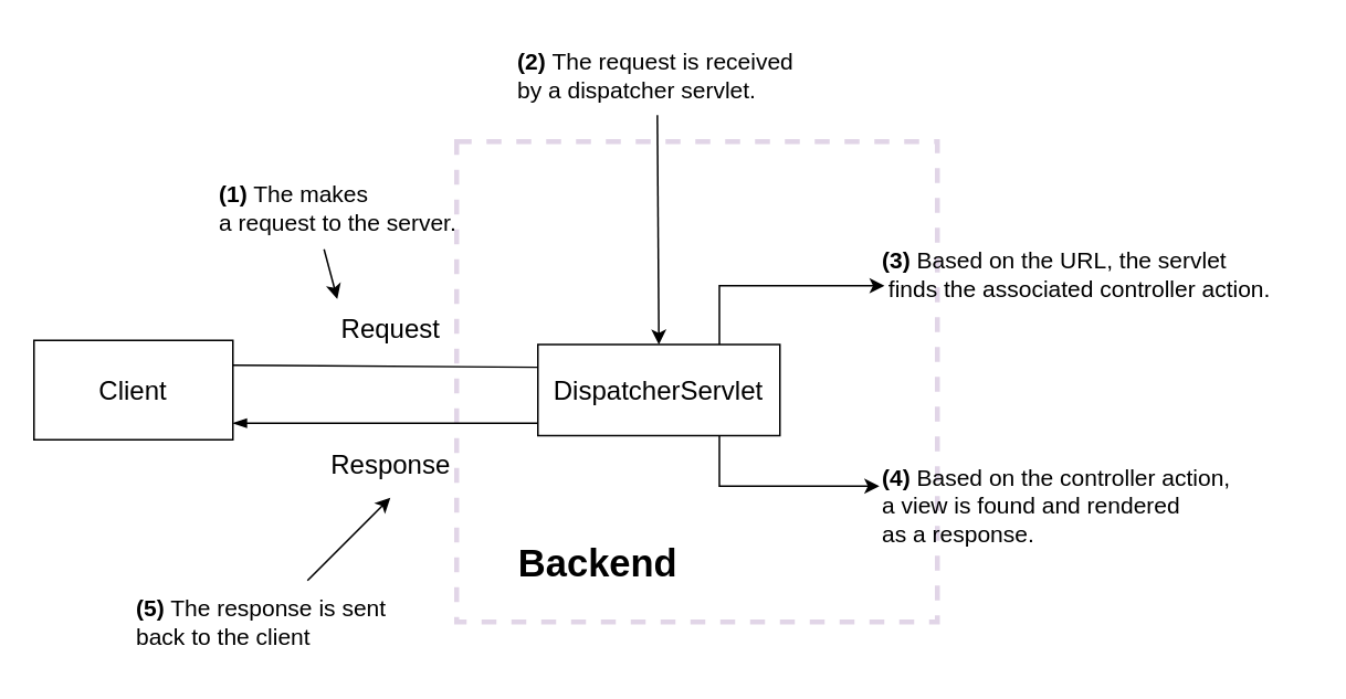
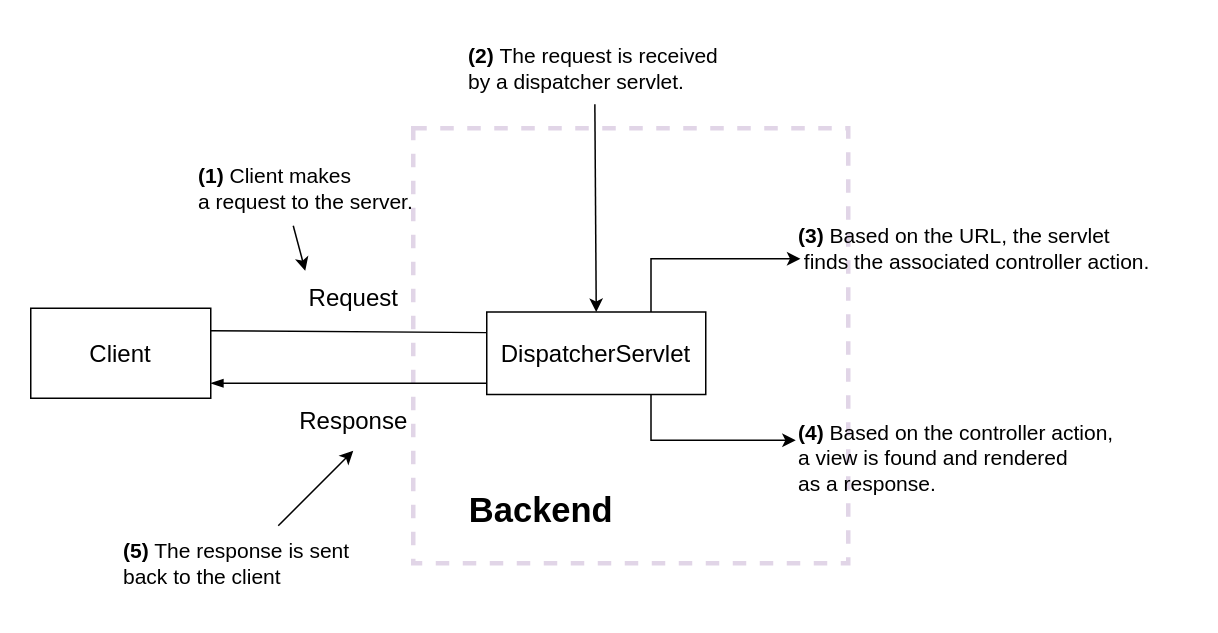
  <mxCell id="0" />
  <mxCell id="1" parent="0" />
  <mxCell id="2" value="Client" style="rounded=0;whiteSpace=wrap;html=1;fontSize=16;" parent="1" vertex="1"><mxGeometry x="20" y="205" width="120" height="60" as="geometry" /></mxCell>
  <mxCell id="3" value="" style="whiteSpace=wrap;html=1;aspect=fixed;fillColor=none;fontColor=#333333;strokeColor=#E1D5E7;dashed=1;strokeWidth=3;" parent="1" vertex="1"><mxGeometry x="275" y="85" width="290" height="290" as="geometry" /></mxCell>
  <mxCell id="4" style="edgeStyle=orthogonalEdgeStyle;rounded=0;orthogonalLoop=1;jettySize=auto;html=1;entryX=0;entryY=0.3;entryDx=0;entryDy=0;entryPerimeter=0;exitX=0.75;exitY=1;exitDx=0;exitDy=0;" edge="1" parent="1" source="6" target="15"><mxGeometry relative="1" as="geometry" /></mxCell>
  <mxCell id="5" style="edgeStyle=orthogonalEdgeStyle;rounded=0;orthogonalLoop=1;jettySize=auto;html=1;exitX=0.75;exitY=0;exitDx=0;exitDy=0;entryX=0.012;entryY=0.64;entryDx=0;entryDy=0;entryPerimeter=0;" edge="1" parent="1" source="6" target="14"><mxGeometry relative="1" as="geometry"><mxPoint x="530" y="152" as="targetPoint" /><Array as="points"><mxPoint x="434" y="172" /></Array></mxGeometry></mxCell>
  <mxCell id="6" value="DispatcherServlet" style="rounded=0;whiteSpace=wrap;html=1;fontSize=16;" parent="1" vertex="1"><mxGeometry x="324" y="207.5" width="146" height="55" as="geometry" /></mxCell>
  <mxCell id="7" value="" style="endArrow=none;html=1;rounded=0;exitX=1;exitY=0.25;exitDx=0;exitDy=0;entryX=0;entryY=0.25;entryDx=0;entryDy=0;fontSize=16;" parent="1" source="2" target="6" edge="1"><mxGeometry width="50" height="50" relative="1" as="geometry"><mxPoint x="180" y="235" as="sourcePoint" /><mxPoint x="230" y="185" as="targetPoint" /></mxGeometry></mxCell>
  <mxCell id="8" value="" style="endArrow=none;html=1;rounded=0;exitX=1;exitY=0.25;exitDx=0;exitDy=0;entryX=0;entryY=0.25;entryDx=0;entryDy=0;startArrow=blockThin;startFill=1;endFill=0;fontSize=16;" parent="1" edge="1"><mxGeometry width="50" height="50" relative="1" as="geometry"><mxPoint x="140" y="255" as="sourcePoint" /><mxPoint x="324" y="255" as="targetPoint" /><Array as="points"><mxPoint x="230" y="255" /></Array></mxGeometry></mxCell>
  <mxCell id="9" value="Request" style="text;html=1;align=center;verticalAlign=middle;resizable=0;points=[];autosize=1;strokeColor=none;fillColor=none;fontSize=16;" parent="1" vertex="1"><mxGeometry x="195" y="183" width="80" height="30" as="geometry" /></mxCell>
  <mxCell id="10" value="Response" style="text;html=1;align=center;verticalAlign=middle;resizable=0;points=[];autosize=1;strokeColor=none;fillColor=none;fontSize=16;" parent="1" vertex="1"><mxGeometry x="185" y="265" width="100" height="30" as="geometry" /></mxCell>
  <mxCell id="11" value="&lt;b&gt;&lt;font style=&quot;font-size: 23px;&quot;&gt;Backend&lt;/font&gt;&lt;/b&gt;" style="text;html=1;align=center;verticalAlign=middle;resizable=0;points=[];autosize=1;strokeColor=none;fillColor=none;dashed=1;" parent="1" vertex="1"><mxGeometry x="300" y="320" width="120" height="40" as="geometry" /></mxCell>
- <mxCell id="12" value="&lt;div style=&quot;font-size: 14px;&quot;&gt;&lt;span style=&quot;background-color: initial; font-size: 14px;&quot;&gt;&lt;b style=&quot;font-size: 14px;&quot;&gt;(1)&lt;/b&gt; The makes&amp;nbsp;&lt;/span&gt;&lt;/div&gt;&lt;div style=&quot;font-size: 14px;&quot;&gt;&lt;span style=&quot;background-color: initial; font-size: 14px;&quot;&gt;a request&lt;/span&gt;&lt;span style=&quot;background-color: initial;&quot;&gt;&amp;nbsp;to the server.&lt;/span&gt;&lt;/div&gt;" style="text;html=1;align=left;verticalAlign=middle;resizable=0;points=[];autosize=1;fillColor=none;strokeColor=none;dashed=1;fontSize=14;" vertex="1" parent="1"><mxGeometry x="130" y="100" width="170" height="50" as="geometry" /></mxCell>
+ <mxCell id="12" value="&lt;div style=&quot;font-size: 14px;&quot;&gt;&lt;span style=&quot;background-color: initial; font-size: 14px;&quot;&gt;&lt;b style=&quot;font-size: 14px;&quot;&gt;(1)&lt;/b&gt; Client makes&amp;nbsp;&lt;/span&gt;&lt;/div&gt;&lt;div style=&quot;font-size: 14px;&quot;&gt;&lt;span style=&quot;background-color: initial; font-size: 14px;&quot;&gt;a request&lt;/span&gt;&lt;span style=&quot;background-color: initial;&quot;&gt;&amp;nbsp;to the server.&lt;/span&gt;&lt;/div&gt;" style="text;html=1;align=left;verticalAlign=middle;resizable=0;points=[];autosize=1;fillColor=none;strokeColor=none;dashed=1;fontSize=14;" vertex="1" parent="1"><mxGeometry x="130" y="100" width="170" height="50" as="geometry" /></mxCell>
  <mxCell id="13" value="&lt;b style=&quot;font-size: 14px;&quot;&gt;(2) &lt;/b&gt;The request is received &lt;br style=&quot;font-size: 14px;&quot;&gt;by a dispatcher servlet." style="text;html=1;align=left;verticalAlign=middle;resizable=0;points=[];autosize=1;strokeColor=none;fillColor=none;fontSize=14;" vertex="1" parent="1"><mxGeometry x="310" y="20" width="190" height="50" as="geometry" /></mxCell>
  <mxCell id="14" value="&lt;b style=&quot;font-size: 14px;&quot;&gt;(3)&lt;/b&gt; Based on the URL, the servlet&lt;br style=&quot;font-size: 14px;&quot;&gt;&amp;nbsp;finds the associated controller action." style="text;html=1;align=left;verticalAlign=middle;resizable=0;points=[];autosize=1;strokeColor=none;fillColor=none;fontSize=14;" vertex="1" parent="1"><mxGeometry x="530" y="140" width="260" height="50" as="geometry" /></mxCell>
  <mxCell id="15" value="&lt;b style=&quot;font-size: 14px;&quot;&gt;(4)&amp;nbsp;&lt;/b&gt;Based on the controller action, &lt;br style=&quot;font-size: 14px;&quot;&gt;a view is found and rendered &lt;br style=&quot;font-size: 14px;&quot;&gt;as a response." style="text;html=1;align=left;verticalAlign=middle;resizable=0;points=[];autosize=1;strokeColor=none;fillColor=none;fontSize=14;" vertex="1" parent="1"><mxGeometry x="530" y="275" width="230" height="60" as="geometry" /></mxCell>
  <mxCell id="16" value="" style="endArrow=classic;html=1;rounded=0;entryX=0.1;entryY=-0.1;entryDx=0;entryDy=0;entryPerimeter=0;" edge="1" parent="1" target="9"><mxGeometry width="50" height="50" relative="1" as="geometry"><mxPoint x="195" y="150" as="sourcePoint" /><mxPoint x="245" y="100" as="targetPoint" /></mxGeometry></mxCell>
  <mxCell id="17" value="" style="endArrow=classic;html=1;rounded=0;entryX=0.5;entryY=0;entryDx=0;entryDy=0;exitX=0.453;exitY=0.98;exitDx=0;exitDy=0;exitPerimeter=0;" edge="1" parent="1" source="13" target="6"><mxGeometry width="50" height="50" relative="1" as="geometry"><mxPoint x="350" y="190" as="sourcePoint" /><mxPoint x="400" y="140" as="targetPoint" /></mxGeometry></mxCell>
  <mxCell id="18" value="&lt;b&gt;(5)&lt;/b&gt; The response is sent &lt;br style=&quot;font-size: 14px;&quot;&gt;back to the client" style="text;html=1;align=left;verticalAlign=middle;resizable=0;points=[];autosize=1;strokeColor=none;fillColor=none;fontSize=14;" vertex="1" parent="1"><mxGeometry x="80" y="350" width="170" height="50" as="geometry" /></mxCell>
  <mxCell id="19" value="" style="endArrow=classic;html=1;rounded=0;" edge="1" parent="1"><mxGeometry width="50" height="50" relative="1" as="geometry"><mxPoint x="185" y="350" as="sourcePoint" /><mxPoint x="235" y="300" as="targetPoint" /></mxGeometry></mxCell>
